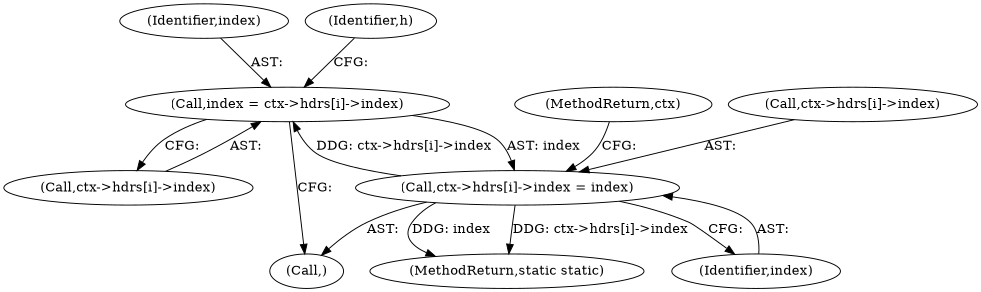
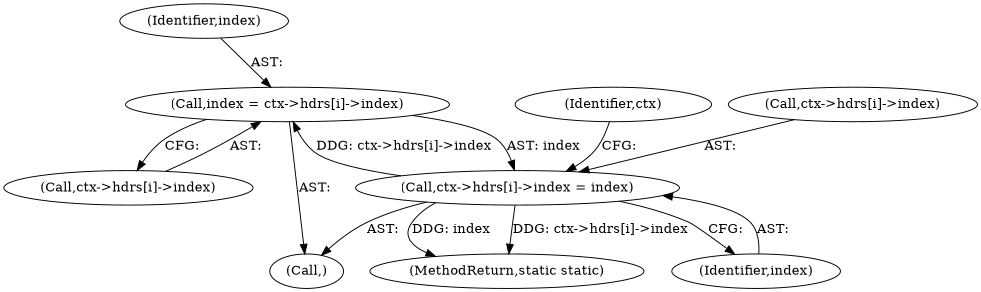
  digraph {
    n1 [label="(Call,index = ctx->hdrs[i]->index)"]
    n2 [label="(Call,ctx->hdrs[i]->index = index)"]
    n3 [label="(Call,)"]
    n4 [label="(Call,ctx->hdrs[i]->index)"]
    n5 [label="(MethodReturn,static static)"]
    n6 [label="(Identifier,index)"]
    n7 [label="(Call,ctx->hdrs[i]->index)"]
    n8 [label="(Identifier,index)"]
-   n9 [label="(MethodReturn,ctx)"]
-   n10 [label="(Identifier,h)"]
+   n9 [label="(Identifier,ctx)"]
    n1 -> n2 [label="AST: index"]
-   n1 -> n3 [label="CFG: "]
+   n1 -> n3 [label="AST: "]
    n1 -> n4 [label="CFG: "]
    n2 -> n1 [label="DDG: ctx->hdrs[i]->index"]
    n2 -> n3 [label="AST: "]
    n2 -> n5 [label="DDG: index"]
    n2 -> n5 [label="DDG: ctx->hdrs[i]->index"]
    n2 -> n6 [label="CFG: "]
    n4 -> n1 [label="AST: "]
    n6 -> n2 [label="AST: "]
    n7 -> n2 [label="AST: "]
    n8 -> n1 [label="AST: "]
    n9 -> n2 [label="CFG: "]
-   n10 -> n1 [label="CFG: "]
  }
